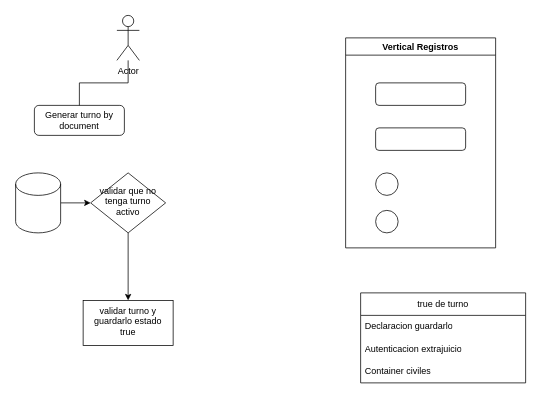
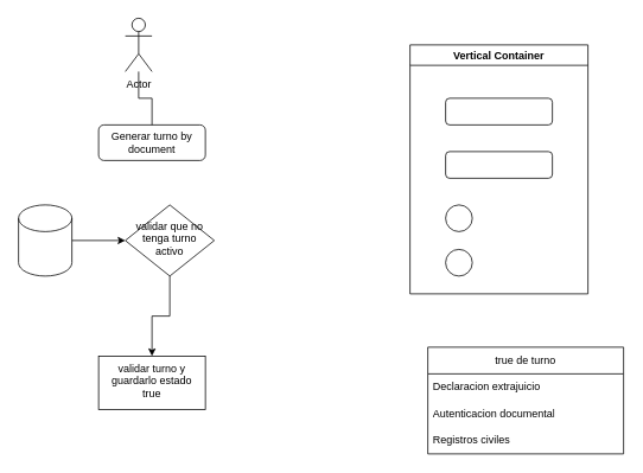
  <mxCell id="0" />
  <mxCell id="1" parent="0" />
- <mxCell id="2" value="Generar turno by document" style="rounded=1;whiteSpace=wrap;html=1;fontSize=12;glass=0;strokeWidth=1;shadow=0;" parent="1" vertex="1"><mxGeometry x="45" y="140" width="120" height="40" as="geometry" /></mxCell>
+ <mxCell id="2" value="Generar turno by document" style="rounded=1;whiteSpace=wrap;html=1;fontSize=12;glass=0;strokeWidth=1;shadow=0;" parent="1" vertex="1"><mxGeometry x="110" y="140" width="120" height="40" as="geometry" /></mxCell>
  <mxCell id="3" value="" style="edgeStyle=orthogonalEdgeStyle;rounded=0;orthogonalLoop=1;jettySize=auto;html=1;" edge="1" parent="1" source="4" target="9"><mxGeometry relative="1" as="geometry" /></mxCell>
- <mxCell id="4" value="validar que no tenga turno activo" style="rhombus;whiteSpace=wrap;html=1;shadow=0;fontFamily=Helvetica;fontSize=12;align=center;strokeWidth=1;spacing=6;spacingTop=-4;" parent="1" vertex="1"><mxGeometry x="120" y="230" width="100" height="80" as="geometry" /></mxCell>
+ <mxCell id="4" value="validar que no tenga turno activo" style="rhombus;whiteSpace=wrap;html=1;shadow=0;fontFamily=Helvetica;fontSize=12;align=center;strokeWidth=1;spacing=6;spacingTop=-4;" parent="1" vertex="1"><mxGeometry x="140" y="230" width="100" height="80" as="geometry" /></mxCell>
  <mxCell id="5" style="edgeStyle=orthogonalEdgeStyle;rounded=0;orthogonalLoop=1;jettySize=auto;html=1;entryX=0.5;entryY=0;entryDx=0;entryDy=0;endArrow=none;" edge="1" parent="1" source="6" target="2"><mxGeometry relative="1" as="geometry" /></mxCell>
- <mxCell id="6" value="Actor" style="shape=umlActor;verticalLabelPosition=bottom;verticalAlign=top;html=1;outlineConnect=0;" vertex="1" parent="1"><mxGeometry x="155" y="20" width="30" height="60" as="geometry" /></mxCell>
+ <mxCell id="6" value="Actor" style="shape=umlActor;verticalLabelPosition=bottom;verticalAlign=top;html=1;outlineConnect=0;" vertex="1" parent="1"><mxGeometry x="140" y="20" width="30" height="60" as="geometry" /></mxCell>
  <mxCell id="7" style="edgeStyle=orthogonalEdgeStyle;rounded=0;orthogonalLoop=1;jettySize=auto;html=1;entryX=0;entryY=0.5;entryDx=0;entryDy=0;" edge="1" parent="1" source="8" target="4"><mxGeometry relative="1" as="geometry" /></mxCell>
  <mxCell id="8" value="" style="shape=cylinder3;whiteSpace=wrap;html=1;boundedLbl=1;backgroundOutline=1;size=15;" vertex="1" parent="1"><mxGeometry x="20" y="230" width="60" height="80" as="geometry" /></mxCell>
  <mxCell id="9" value="validar turno y guardarlo estado true" style="whiteSpace=wrap;html=1;shadow=0;strokeWidth=1;spacing=6;spacingTop=-4;" vertex="1" parent="1"><mxGeometry x="110" y="400" width="120" height="60" as="geometry" /></mxCell>
  <mxCell id="10" value="true de turno" style="swimlane;fontStyle=0;childLayout=stackLayout;horizontal=1;startSize=30;horizontalStack=0;resizeParent=1;resizeParentMax=0;resizeLast=0;collapsible=1;marginBottom=0;whiteSpace=wrap;html=1;" vertex="1" parent="1"><mxGeometry x="480" y="390" width="220" height="120" as="geometry" /></mxCell>
- <mxCell id="11" value="Declaracion guardarlo" style="text;strokeColor=none;fillColor=none;align=left;verticalAlign=middle;spacingLeft=4;spacingRight=4;overflow=hidden;points=[[0,0.5],[1,0.5]];portConstraint=eastwest;rotatable=0;whiteSpace=wrap;html=1;" vertex="1" parent="10"><mxGeometry y="30" width="220" height="30" as="geometry" /></mxCell>
- <mxCell id="12" value="Autenticacion extrajuicio" style="text;strokeColor=none;fillColor=none;align=left;verticalAlign=middle;spacingLeft=4;spacingRight=4;overflow=hidden;points=[[0,0.5],[1,0.5]];portConstraint=eastwest;rotatable=0;whiteSpace=wrap;html=1;" vertex="1" parent="10"><mxGeometry y="60" width="220" height="30" as="geometry" /></mxCell>
- <mxCell id="13" value="Container civiles" style="text;strokeColor=none;fillColor=none;align=left;verticalAlign=middle;spacingLeft=4;spacingRight=4;overflow=hidden;points=[[0,0.5],[1,0.5]];portConstraint=eastwest;rotatable=0;whiteSpace=wrap;html=1;" vertex="1" parent="10"><mxGeometry y="90" width="220" height="30" as="geometry" /></mxCell>
- <mxCell id="14" value="Vertical Registros" style="swimlane;whiteSpace=wrap;html=1;" vertex="1" parent="1"><mxGeometry x="460" y="50" width="200" height="280" as="geometry" /></mxCell>
+ <mxCell id="11" value="Declaracion extrajuicio" style="text;strokeColor=none;fillColor=none;align=left;verticalAlign=middle;spacingLeft=4;spacingRight=4;overflow=hidden;points=[[0,0.5],[1,0.5]];portConstraint=eastwest;rotatable=0;whiteSpace=wrap;html=1;" vertex="1" parent="10"><mxGeometry y="30" width="220" height="30" as="geometry" /></mxCell>
+ <mxCell id="12" value="Autenticacion documental" style="text;strokeColor=none;fillColor=none;align=left;verticalAlign=middle;spacingLeft=4;spacingRight=4;overflow=hidden;points=[[0,0.5],[1,0.5]];portConstraint=eastwest;rotatable=0;whiteSpace=wrap;html=1;" vertex="1" parent="10"><mxGeometry y="60" width="220" height="30" as="geometry" /></mxCell>
+ <mxCell id="13" value="Registros civiles" style="text;strokeColor=none;fillColor=none;align=left;verticalAlign=middle;spacingLeft=4;spacingRight=4;overflow=hidden;points=[[0,0.5],[1,0.5]];portConstraint=eastwest;rotatable=0;whiteSpace=wrap;html=1;" vertex="1" parent="10"><mxGeometry y="90" width="220" height="30" as="geometry" /></mxCell>
+ <mxCell id="14" value="Vertical Container" style="swimlane;whiteSpace=wrap;html=1;" vertex="1" parent="1"><mxGeometry x="460" y="50" width="200" height="280" as="geometry" /></mxCell>
  <mxCell id="15" value="" style="rounded=1;whiteSpace=wrap;html=1;" vertex="1" parent="14"><mxGeometry x="40" y="60" width="120" height="30" as="geometry" /></mxCell>
  <mxCell id="16" value="" style="rounded=1;whiteSpace=wrap;html=1;" vertex="1" parent="14"><mxGeometry x="40" y="120" width="120" height="30" as="geometry" /></mxCell>
  <mxCell id="17" value="" style="ellipse;whiteSpace=wrap;html=1;aspect=fixed;" vertex="1" parent="14"><mxGeometry x="40" y="180" width="30" height="30" as="geometry" /></mxCell>
  <mxCell id="18" value="" style="ellipse;whiteSpace=wrap;html=1;aspect=fixed;" vertex="1" parent="14"><mxGeometry x="40" y="230" width="30" height="30" as="geometry" /></mxCell>
